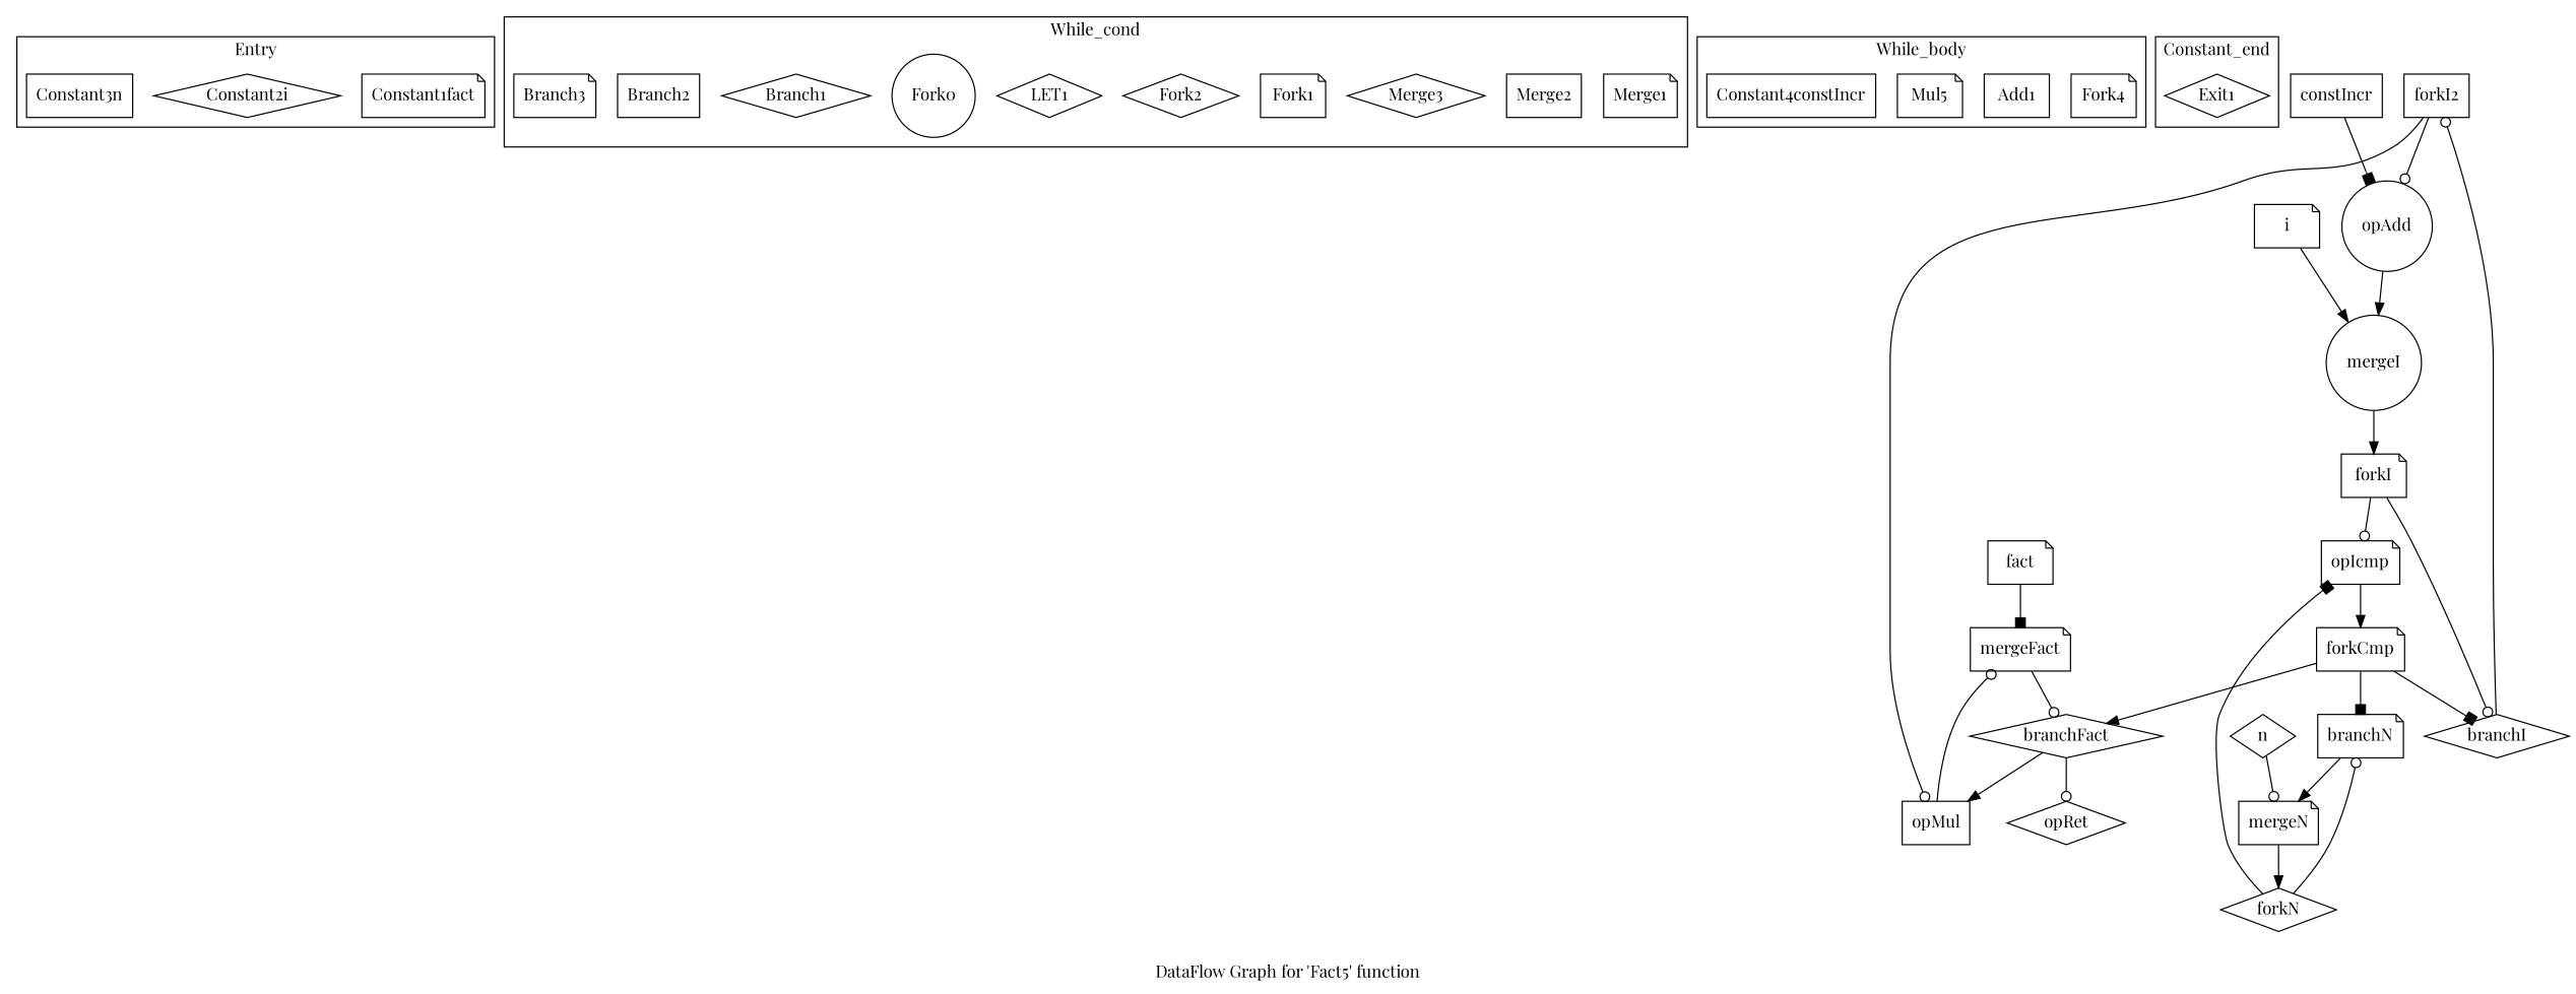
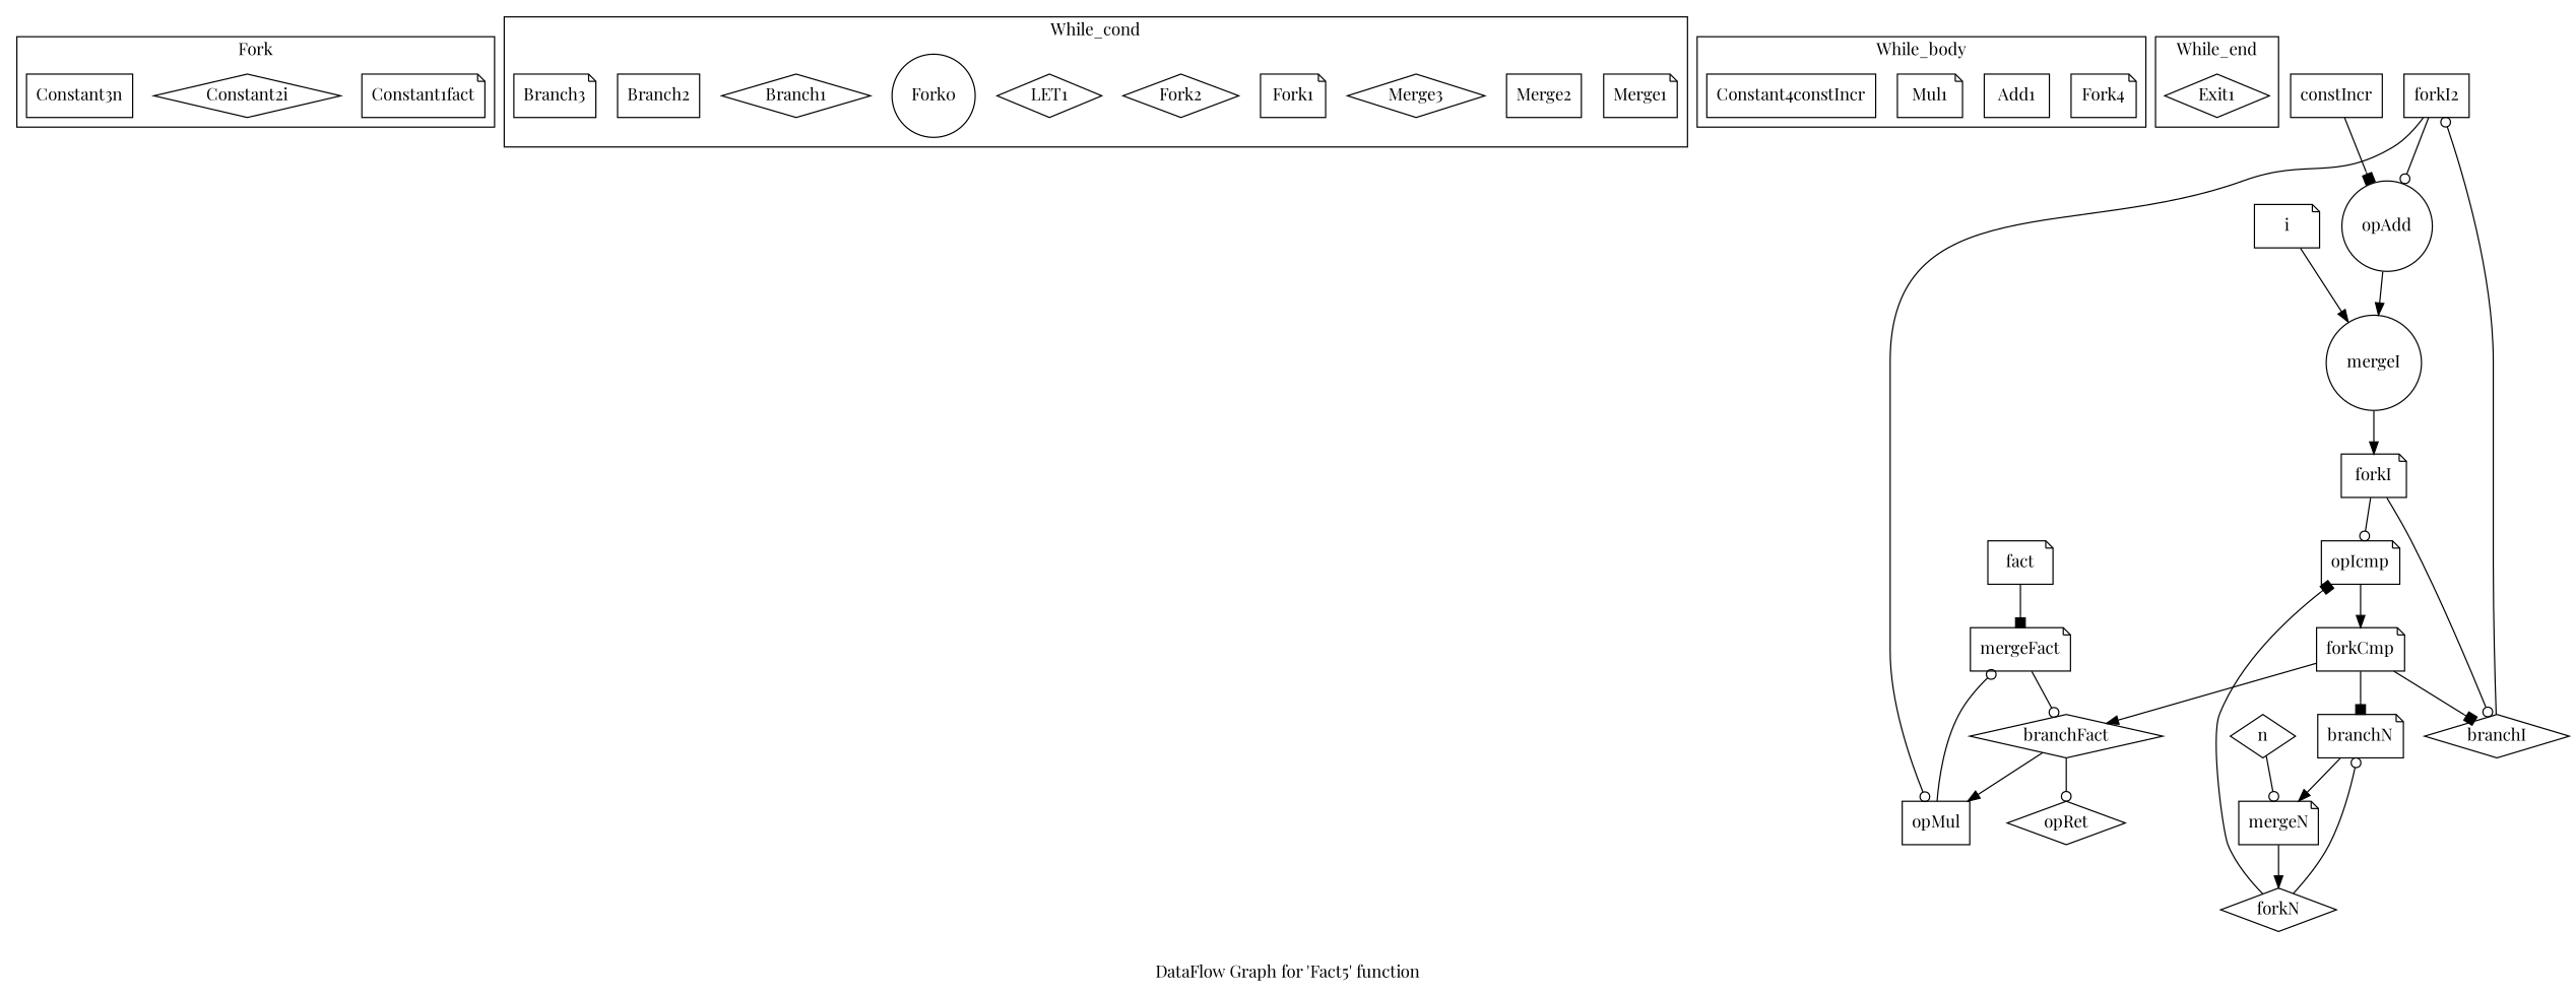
  digraph {
    fontname="Playfair Display"
    label="DataFlow Graph for 'Fact5' function"
    node [fontname="Playfair Display" shape=note]
    edge [arrowhead=odot fontname="Playfair Display" from=out to=in]
    Constant1fact [in=inControl out=out type=Constant value=1]
    Constant2i [in=inControl out=out shape=diamond type=Constant value=2]
    Constant3n [in=inControl out=out shape=box type=Constant value=5]
    Merge1 [channel_width=2 in="in1 in2" out=out type=Merge]
    Merge2 [channel_width=2 in="in1 in2" out=out shape=box type=Merge]
    Merge3 [channel_width=2 in="in1 in2" out=out shape=diamond type=Merge]
    Fork1 [channel_width=2 in=in out="out1 out2" type=Fork]
    Fork2 [channel_width=2 in=in out="out1 out2" shape=diamond type=Fork]
    LET1 [II=0 in="in1 in2" latency=0 op=leq out=out shape=diamond type=Operator]
    n10 [channel_width=3 in=in label=Fork0 out="out1 out2" shape=circle type=Fork]
    Branch1 [in="in inCondition?:1" out="outTrue+ outFalse-" shape=diamond type=Branch]
    Branch2 [in="in inCondition?:1" out="outTrue+ outFalse-" shape=box type=Branch]
    Branch3 [in="in inCondition?:1" out="outTrue+ outFalse-" type=Branch]
    Fork4 [channel_width=2 in=in out="out1 out2" type=Fork]
    Add1 [II=0 in="in1 in2" latency=0 op=add out=out shape=box type=Operator]
-   Mul1 [II=0 in="in1 in2" latency=0 op=mul out=out type=Operator label=Mul5]
+   Mul1 [II=0 in="in1 in2" latency=0 op=mul out=out type=Operator]
    Constant4constIncr [in=inControl out=out shape=box type=Constant value=1]
    Exit1 [in=controlIn shape=diamond type=Exit]
    fact
    mergeFact
    branchFact [shape=diamond]
    opMul [shape=box]
    opRet [shape=diamond]
    mergeI [shape=circle]
    i
    forkI
    opIcmp
    branchI [shape=diamond]
    n [shape=diamond]
    mergeN
    forkN [shape=diamond]
    branchN
    forkCmp
    forkI2 [shape=box]
    opAdd [shape=circle]
    constIncr [shape=box]
    subgraph cluster_1 {
-     label=Entry
+     label=Fork
      Constant1fact
      Constant2i
      Constant3n
    }
    subgraph cluster_2 {
      label=While_cond
      Merge1
      Merge2
      Merge3
      Fork1
      Fork2
      LET1
      n10
      Branch1
      Branch2
      Branch3
    }
    subgraph cluster_3 {
      label=While_body
      Fork4
      Add1
      Mul1
      Constant4constIncr
    }
    subgraph cluster_4 {
-     label=Constant_end
+     label=While_end
      Exit1
    }
    fact -> mergeFact [arrowhead=box to=in1]
    mergeFact -> branchFact
    branchFact -> opMul [arrowhead=normal from=outTrue to=in1]
    branchFact -> opRet [from=outFalse]
    opMul -> mergeFact [to=in2]
    mergeI -> forkI [arrowhead=normal]
    i -> mergeI [arrowhead=normal to=in1]
    forkI -> opIcmp [from=ou1 to=in2]
    forkI -> branchI [from=out2]
    opIcmp -> forkCmp [arrowhead=normal]
    branchI -> forkI2 [from=outTrue]
    n -> mergeN [to=in1]
    mergeN -> forkN [arrowhead=normal]
    forkN -> opIcmp [arrowhead=box from=out1 to=in1]
    forkN -> branchN [from=out2]
    branchN -> mergeN [arrowhead=normal from=outTrue to=in2]
    forkCmp -> branchFact [arrowhead=normal from=out3 to=inCondition]
    forkCmp -> branchI [arrowhead=box from=out2 to=inCondition]
    forkCmp -> branchN [arrowhead=box from=out1 to=inCondition]
    forkI2 -> opMul [from=out2 to=in2]
    forkI2 -> opAdd [from=out1 to=in2]
    opAdd -> mergeI [arrowhead=normal to=in2]
    constIncr -> opAdd [arrowhead=box to=in1]
  }
